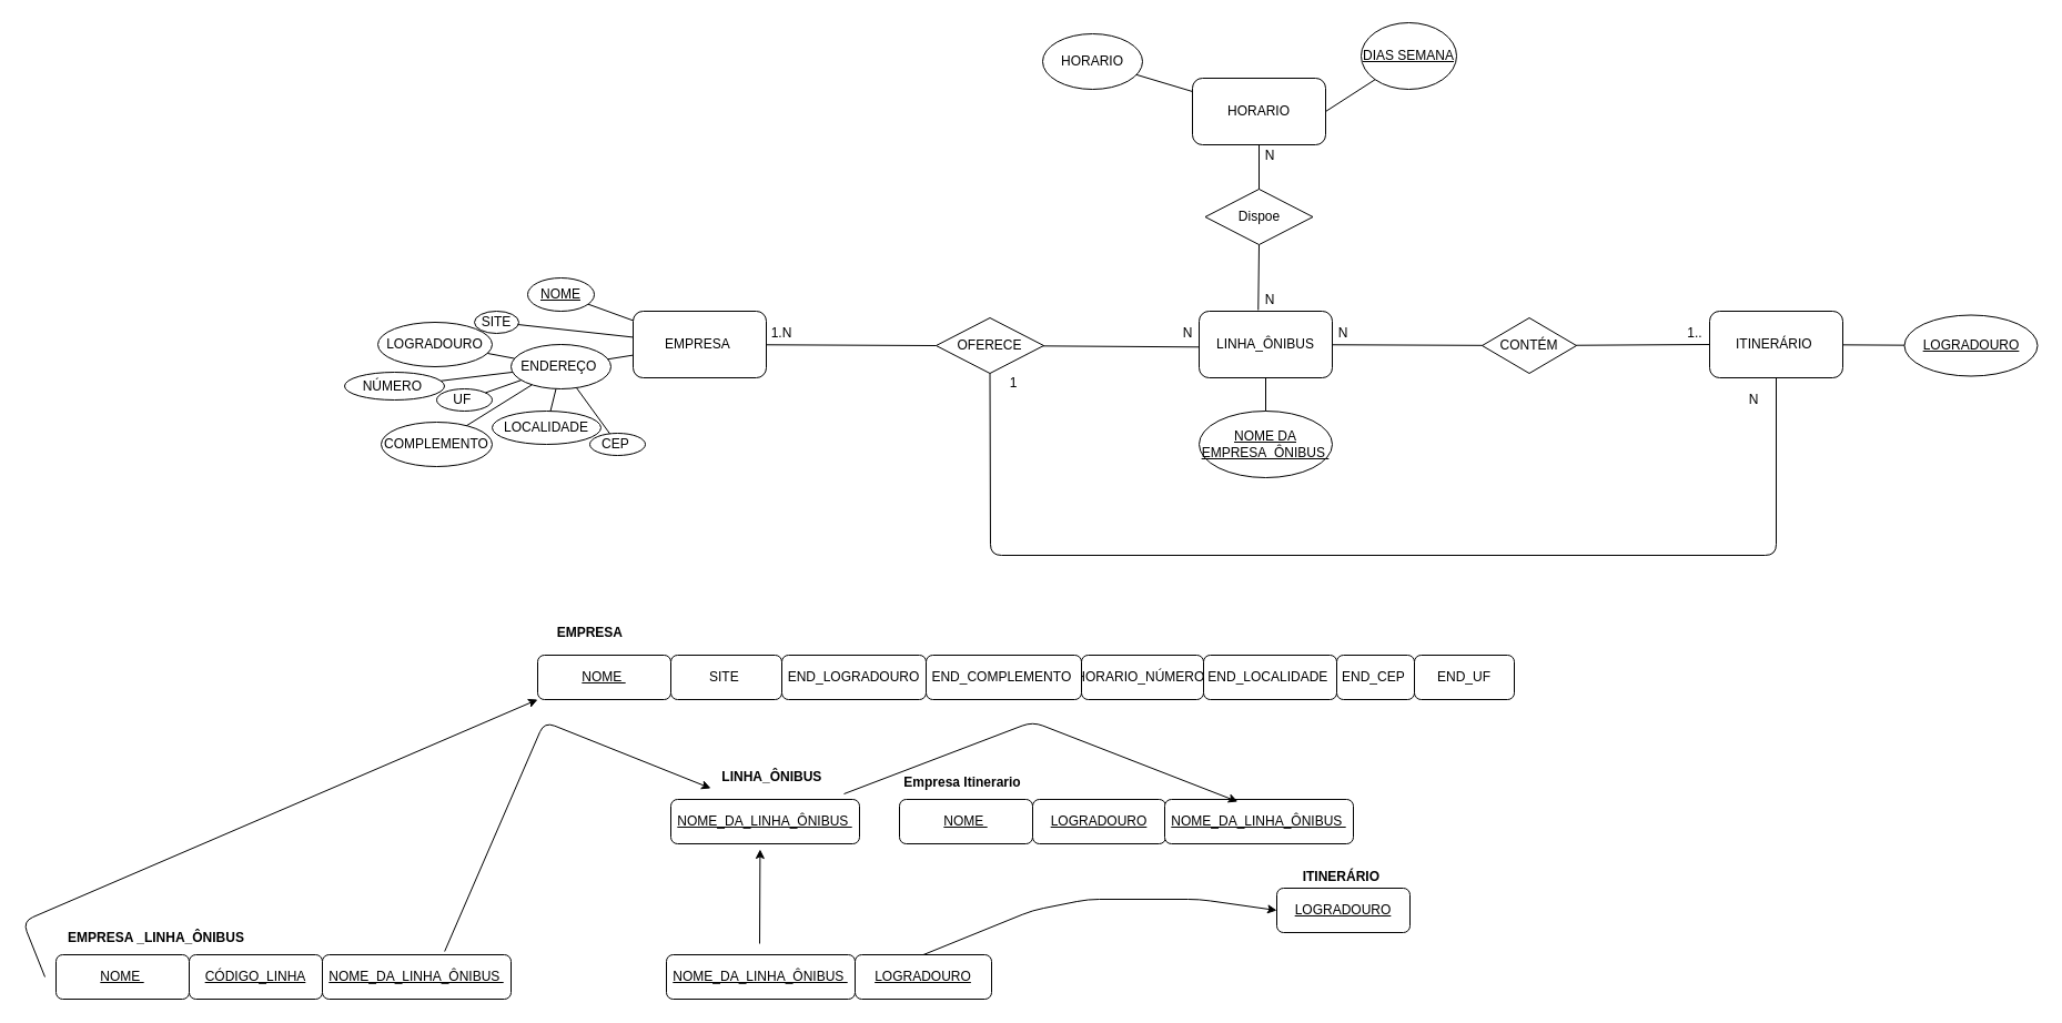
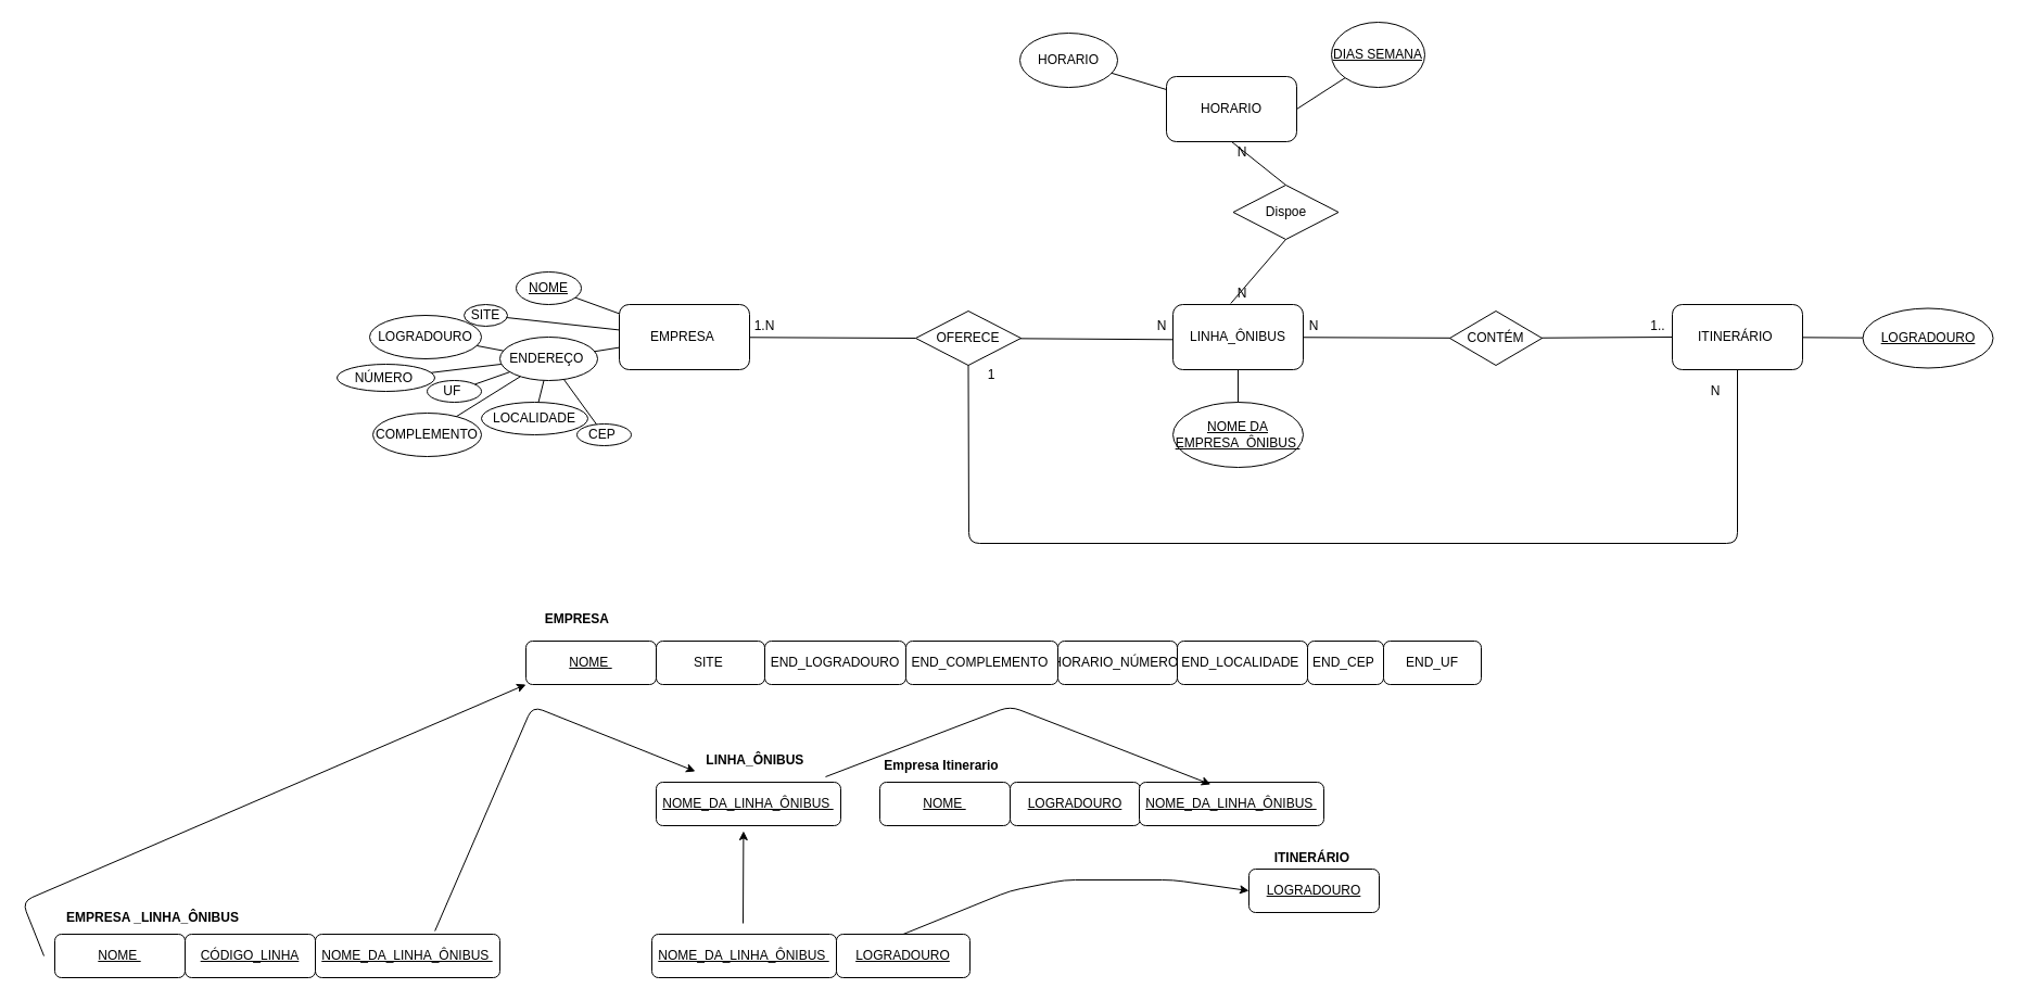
  <mxCell id="0" />
  <mxCell id="1" parent="0" />
  <mxCell id="2" value="ITINERÁRIO&amp;nbsp;" style="rounded=1;whiteSpace=wrap;html=1;" parent="1" vertex="1"><mxGeometry x="1540" y="280" width="120" height="60" as="geometry" /></mxCell>
  <mxCell id="3" value="LINHA_ÔNIBUS" style="rounded=1;whiteSpace=wrap;html=1;" parent="1" vertex="1"><mxGeometry x="1080" y="280" width="120" height="60" as="geometry" /></mxCell>
  <mxCell id="4" value="EMPRESA&amp;nbsp;" style="rounded=1;whiteSpace=wrap;html=1;" parent="1" vertex="1"><mxGeometry x="570" y="280" width="120" height="60" as="geometry" /></mxCell>
  <mxCell id="5" value="NÚMERO&amp;nbsp;" style="ellipse;whiteSpace=wrap;html=1;" parent="1" vertex="1"><mxGeometry x="310" y="335" width="90" height="25" as="geometry" /></mxCell>
  <mxCell id="6" value="CEP&amp;nbsp;" style="ellipse;whiteSpace=wrap;html=1;" parent="1" vertex="1"><mxGeometry x="531" y="390" width="50" height="20" as="geometry" /></mxCell>
  <mxCell id="7" value="LOCALIDADE" style="ellipse;whiteSpace=wrap;html=1;" parent="1" vertex="1"><mxGeometry x="443" y="370" width="98" height="30" as="geometry" /></mxCell>
  <mxCell id="8" value="LOGRADOURO" style="ellipse;whiteSpace=wrap;html=1;" parent="1" vertex="1"><mxGeometry x="340" y="290" width="103" height="40" as="geometry" /></mxCell>
  <mxCell id="9" value="COMPLEMENTO" style="ellipse;whiteSpace=wrap;html=1;" parent="1" vertex="1"><mxGeometry x="343" y="380" width="100" height="40" as="geometry" /></mxCell>
  <mxCell id="10" value="UF&amp;nbsp;" style="ellipse;whiteSpace=wrap;html=1;" parent="1" vertex="1"><mxGeometry x="393" y="350" width="50" height="20" as="geometry" /></mxCell>
  <mxCell id="11" value="ENDEREÇO&amp;nbsp;" style="ellipse;whiteSpace=wrap;html=1;" parent="1" vertex="1"><mxGeometry x="460" y="310" width="90" height="40" as="geometry" /></mxCell>
  <mxCell id="12" value="SITE" style="ellipse;whiteSpace=wrap;html=1;" parent="1" vertex="1"><mxGeometry x="427" y="280" width="40" height="20" as="geometry" /></mxCell>
  <mxCell id="13" value="&lt;u&gt;NOME&lt;/u&gt;" style="ellipse;whiteSpace=wrap;html=1;" parent="1" vertex="1"><mxGeometry x="475" y="250" width="60" height="30" as="geometry" /></mxCell>
  <mxCell id="14" value="&lt;u&gt;LOGRADOURO&lt;/u&gt;" style="ellipse;whiteSpace=wrap;html=1;" parent="1" vertex="1"><mxGeometry x="1715.5" y="283.5" width="120" height="55" as="geometry" /></mxCell>
  <mxCell id="15" value="OFERECE" style="rhombus;whiteSpace=wrap;html=1;" parent="1" vertex="1"><mxGeometry x="843" y="286" width="97" height="50" as="geometry" /></mxCell>
  <mxCell id="16" value="CONTÉM" style="rhombus;whiteSpace=wrap;html=1;" parent="1" vertex="1"><mxGeometry x="1335" y="286" width="85" height="50" as="geometry" /></mxCell>
  <mxCell id="17" value="" style="endArrow=none;html=1;" parent="1" source="13" target="4" edge="1"><mxGeometry width="50" height="50" relative="1" as="geometry"><mxPoint x="600" y="240" as="sourcePoint" /><mxPoint x="650" y="190" as="targetPoint" /></mxGeometry></mxCell>
  <mxCell id="18" value="" style="endArrow=none;html=1;" parent="1" source="12" target="4" edge="1"><mxGeometry width="50" height="50" relative="1" as="geometry"><mxPoint x="540" y="298.026" as="sourcePoint" /><mxPoint x="547.87" y="301.969" as="targetPoint" /></mxGeometry></mxCell>
  <mxCell id="19" value="" style="endArrow=none;html=1;" parent="1" source="8" target="11" edge="1"><mxGeometry width="50" height="50" relative="1" as="geometry"><mxPoint x="487.26" y="282.757" as="sourcePoint" /><mxPoint x="456.498" y="321.731" as="targetPoint" /></mxGeometry></mxCell>
  <mxCell id="20" value="" style="endArrow=none;html=1;" parent="1" source="11" target="7" edge="1"><mxGeometry width="50" height="50" relative="1" as="geometry"><mxPoint x="498.584" y="358.742" as="sourcePoint" /><mxPoint x="500" y="382.645" as="targetPoint" /></mxGeometry></mxCell>
  <mxCell id="21" value="" style="endArrow=none;html=1;" parent="1" source="5" target="11" edge="1"><mxGeometry width="50" height="50" relative="1" as="geometry"><mxPoint x="377.26" y="347.347" as="sourcePoint" /><mxPoint x="454.808" y="335.527" as="targetPoint" /></mxGeometry></mxCell>
  <mxCell id="22" value="" style="endArrow=none;html=1;" parent="1" source="11" target="10" edge="1"><mxGeometry width="50" height="50" relative="1" as="geometry"><mxPoint x="461.454" y="345.268" as="sourcePoint" /><mxPoint x="401.169" y="400.002" as="targetPoint" /></mxGeometry></mxCell>
  <mxCell id="23" value="" style="endArrow=none;html=1;" parent="1" source="11" target="6" edge="1"><mxGeometry width="50" height="50" relative="1" as="geometry"><mxPoint x="524.673" y="356.951" as="sourcePoint" /><mxPoint x="504.679" y="400.492" as="targetPoint" /></mxGeometry></mxCell>
  <mxCell id="24" value="" style="endArrow=none;html=1;" parent="1" source="11" target="9" edge="1"><mxGeometry width="50" height="50" relative="1" as="geometry"><mxPoint x="471.053" y="351.686" as="sourcePoint" /><mxPoint x="362.931" y="413.679" as="targetPoint" /></mxGeometry></mxCell>
  <mxCell id="25" value="" style="endArrow=none;html=1;" parent="1" source="4" target="11" edge="1"><mxGeometry width="50" height="50" relative="1" as="geometry"><mxPoint x="563.524" y="306.895" as="sourcePoint" /><mxPoint x="554.878" y="322.403" as="targetPoint" /></mxGeometry></mxCell>
  <mxCell id="26" value="&lt;u&gt;NOME DA EMPRESA&amp;nbsp; ÔNIBUS&amp;nbsp;&lt;/u&gt;" style="ellipse;whiteSpace=wrap;html=1;" parent="1" vertex="1"><mxGeometry x="1080" y="370" width="120" height="60" as="geometry" /></mxCell>
  <mxCell id="27" value="" style="endArrow=none;html=1;" parent="1" source="3" target="26" edge="1"><mxGeometry width="50" height="50" relative="1" as="geometry"><mxPoint x="1131" y="373.86" as="sourcePoint" /><mxPoint x="1161.896" y="369.998" as="targetPoint" /></mxGeometry></mxCell>
  <mxCell id="28" value="" style="endArrow=none;html=1;" parent="1" source="2" target="14" edge="1"><mxGeometry width="50" height="50" relative="1" as="geometry"><mxPoint x="1670" y="320" as="sourcePoint" /><mxPoint x="1770.795" y="326.612" as="targetPoint" /></mxGeometry></mxCell>
  <mxCell id="29" value="" style="endArrow=none;html=1;entryX=0;entryY=0.5;entryDx=0;entryDy=0;" parent="1" source="4" target="15" edge="1"><mxGeometry width="50" height="50" relative="1" as="geometry"><mxPoint x="780" y="385" as="sourcePoint" /><mxPoint x="830" y="335" as="targetPoint" /></mxGeometry></mxCell>
  <mxCell id="30" value="" style="endArrow=none;html=1;" parent="1" source="15" edge="1"><mxGeometry width="50" height="50" relative="1" as="geometry"><mxPoint x="940" y="313" as="sourcePoint" /><mxPoint x="1080" y="312.3" as="targetPoint" /></mxGeometry></mxCell>
  <mxCell id="31" value="" style="endArrow=none;html=1;" parent="1" source="3" target="16" edge="1"><mxGeometry width="50" height="50" relative="1" as="geometry"><mxPoint x="1200" y="309.51" as="sourcePoint" /><mxPoint x="1340.64" y="310.48" as="targetPoint" /></mxGeometry></mxCell>
  <mxCell id="32" value="" style="endArrow=none;html=1;entryX=0;entryY=0.5;entryDx=0;entryDy=0;" parent="1" source="16" target="2" edge="1"><mxGeometry width="50" height="50" relative="1" as="geometry"><mxPoint x="1430" y="310" as="sourcePoint" /><mxPoint x="1540.002" y="311.282" as="targetPoint" /></mxGeometry></mxCell>
  <mxCell id="33" value="1.N" style="text;html=1;strokeColor=none;fillColor=none;align=center;verticalAlign=middle;whiteSpace=wrap;rounded=0;" parent="1" vertex="1"><mxGeometry x="684" y="290" width="40" height="20" as="geometry" /></mxCell>
  <mxCell id="34" value="1.." style="text;html=1;strokeColor=none;fillColor=none;align=center;verticalAlign=middle;whiteSpace=wrap;rounded=0;" parent="1" vertex="1"><mxGeometry x="1507" y="290" width="40" height="20" as="geometry" /></mxCell>
  <mxCell id="35" value="N" style="text;html=1;strokeColor=none;fillColor=none;align=center;verticalAlign=middle;whiteSpace=wrap;rounded=0;" parent="1" vertex="1"><mxGeometry x="1050" y="290" width="40" height="20" as="geometry" /></mxCell>
  <mxCell id="36" value="N" style="text;html=1;strokeColor=none;fillColor=none;align=center;verticalAlign=middle;whiteSpace=wrap;rounded=0;" parent="1" vertex="1"><mxGeometry x="1190" y="290" width="40" height="20" as="geometry" /></mxCell>
  <mxCell id="37" value="HORARIO_NÚMERO&amp;nbsp;" style="rounded=1;whiteSpace=wrap;html=1;" parent="1" vertex="1"><mxGeometry x="974" y="590" width="110" height="40" as="geometry" /></mxCell>
  <mxCell id="38" value="END_LOGRADOURO" style="rounded=1;whiteSpace=wrap;html=1;" parent="1" vertex="1"><mxGeometry x="704" y="590" width="130" height="40" as="geometry" /></mxCell>
  <mxCell id="39" value="SITE&amp;nbsp;" style="rounded=1;whiteSpace=wrap;html=1;" parent="1" vertex="1"><mxGeometry x="604" y="590" width="100" height="40" as="geometry" /></mxCell>
  <mxCell id="40" value="&lt;u&gt;NOME&amp;nbsp;&lt;/u&gt;" style="rounded=1;whiteSpace=wrap;html=1;" parent="1" vertex="1"><mxGeometry x="484" y="590" width="120" height="40" as="geometry" /></mxCell>
  <mxCell id="41" value="END_LOCALIDADE&amp;nbsp;" style="rounded=1;whiteSpace=wrap;html=1;" parent="1" vertex="1"><mxGeometry x="1084" y="590" width="120" height="40" as="geometry" /></mxCell>
  <mxCell id="42" value="END_CEP&amp;nbsp;" style="rounded=1;whiteSpace=wrap;html=1;" parent="1" vertex="1"><mxGeometry x="1204" y="590" width="70" height="40" as="geometry" /></mxCell>
  <mxCell id="43" value="END_UF" style="rounded=1;whiteSpace=wrap;html=1;" parent="1" vertex="1"><mxGeometry x="1274" y="590" width="90" height="40" as="geometry" /></mxCell>
  <mxCell id="44" value="END_COMPLEMENTO&amp;nbsp;" style="rounded=1;whiteSpace=wrap;html=1;" parent="1" vertex="1"><mxGeometry x="834" y="590" width="140" height="40" as="geometry" /></mxCell>
  <mxCell id="45" value="&lt;b&gt;EMPRESA&amp;nbsp;&lt;/b&gt;" style="text;html=1;strokeColor=none;fillColor=none;align=center;verticalAlign=middle;whiteSpace=wrap;rounded=0;" parent="1" vertex="1"><mxGeometry x="460" y="560" width="146" height="20" as="geometry" /></mxCell>
  <mxCell id="46" value="&lt;u&gt;NOME_DA_LINHA_ÔNIBUS&amp;nbsp;&lt;/u&gt;" style="rounded=1;whiteSpace=wrap;html=1;" parent="1" vertex="1"><mxGeometry x="604" y="720" width="170" height="40" as="geometry" /></mxCell>
  <mxCell id="47" value="&lt;b&gt;LINHA_ÔNIBUS&amp;nbsp;&lt;/b&gt;" style="text;html=1;strokeColor=none;fillColor=none;align=center;verticalAlign=middle;whiteSpace=wrap;rounded=0;" parent="1" vertex="1"><mxGeometry x="624" y="675" width="146" height="50" as="geometry" /></mxCell>
  <mxCell id="48" value="&lt;u&gt;LOGRADOURO&lt;/u&gt;" style="rounded=1;whiteSpace=wrap;html=1;" parent="1" vertex="1"><mxGeometry x="1150" y="800" width="120" height="40" as="geometry" /></mxCell>
  <mxCell id="49" value="&lt;b&gt;ITINERÁRIO&amp;nbsp;&lt;/b&gt;" style="text;html=1;strokeColor=none;fillColor=none;align=center;verticalAlign=middle;whiteSpace=wrap;rounded=0;" parent="1" vertex="1"><mxGeometry x="1137" y="770" width="146" height="40" as="geometry" /></mxCell>
  <mxCell id="50" value="&lt;u&gt;LOGRADOURO&lt;/u&gt;" style="rounded=1;whiteSpace=wrap;html=1;" parent="1" vertex="1"><mxGeometry x="770" y="860" width="123" height="40" as="geometry" /></mxCell>
  <mxCell id="51" value="&lt;u&gt;NOME_DA_LINHA_ÔNIBUS&amp;nbsp;&lt;/u&gt;" style="rounded=1;whiteSpace=wrap;html=1;" parent="1" vertex="1"><mxGeometry x="600" y="860" width="170" height="40" as="geometry" /></mxCell>
  <mxCell id="52" value="&lt;u&gt;NOME&amp;nbsp;&lt;/u&gt;" style="rounded=1;whiteSpace=wrap;html=1;" parent="1" vertex="1"><mxGeometry x="50" y="860" width="120" height="40" as="geometry" /></mxCell>
  <mxCell id="53" value="&lt;b&gt;EMPRESA _LINHA_ÔNIBUS&lt;/b&gt;" style="text;html=1;strokeColor=none;fillColor=none;align=center;verticalAlign=middle;whiteSpace=wrap;rounded=0;" parent="1" vertex="1"><mxGeometry x="46" y="820" width="189" height="50" as="geometry" /></mxCell>
  <mxCell id="54" value="&lt;u&gt;NOME_DA_LINHA_ÔNIBUS&amp;nbsp;&lt;/u&gt;" style="rounded=1;whiteSpace=wrap;html=1;" parent="1" vertex="1"><mxGeometry x="290" y="860" width="170" height="40" as="geometry" /></mxCell>
  <mxCell id="55" value="&lt;u&gt;CÓDIGO_LINHA&lt;/u&gt;" style="rounded=1;whiteSpace=wrap;html=1;" parent="1" vertex="1"><mxGeometry x="170" y="860" width="120" height="40" as="geometry" /></mxCell>
  <mxCell id="56" value="" style="endArrow=classic;html=1;entryX=0;entryY=1;entryDx=0;entryDy=0;" parent="1" target="40" edge="1"><mxGeometry width="50" height="50" relative="1" as="geometry"><mxPoint x="40" y="880" as="sourcePoint" /><mxPoint x="418" y="760" as="targetPoint" /><Array as="points"><mxPoint x="20" y="830" /></Array></mxGeometry></mxCell>
  <mxCell id="57" value="" style="endArrow=classic;html=1;" parent="1" edge="1"><mxGeometry width="50" height="50" relative="1" as="geometry"><mxPoint x="684" y="850" as="sourcePoint" /><mxPoint x="684.41" y="765" as="targetPoint" /></mxGeometry></mxCell>
  <mxCell id="58" value="" style="endArrow=classic;html=1;exitX=0.648;exitY=-0.075;exitDx=0;exitDy=0;exitPerimeter=0;" parent="1" source="54" edge="1"><mxGeometry width="50" height="50" relative="1" as="geometry"><mxPoint x="429.357" y="836" as="sourcePoint" /><mxPoint x="640" y="710" as="targetPoint" /><Array as="points"><mxPoint x="490" y="650" /></Array></mxGeometry></mxCell>
  <mxCell id="59" value="HORARIO" style="rounded=1;whiteSpace=wrap;html=1;" vertex="1" parent="1"><mxGeometry x="1074" y="70" width="120" height="60" as="geometry" /></mxCell>
  <mxCell id="60" value="HORARIO" style="ellipse;whiteSpace=wrap;html=1;" vertex="1" parent="1"><mxGeometry x="939" y="30" width="90" height="50" as="geometry" /></mxCell>
  <mxCell id="61" value="" style="endArrow=none;html=1;" edge="1" parent="1" source="59" target="60"><mxGeometry width="50" height="50" relative="1" as="geometry"><mxPoint x="1169" y="48.978" as="sourcePoint" /><mxPoint x="1193.849" y="55.003" as="targetPoint" /></mxGeometry></mxCell>
  <mxCell id="62" value="&lt;u&gt;DIAS SEMANA&lt;/u&gt;" style="ellipse;whiteSpace=wrap;html=1;" vertex="1" parent="1"><mxGeometry x="1226" y="20" width="86" height="60" as="geometry" /></mxCell>
  <mxCell id="63" value="" style="endArrow=none;html=1;exitX=0;exitY=1;exitDx=0;exitDy=0;entryX=1;entryY=0.5;entryDx=0;entryDy=0;" edge="1" parent="1" source="62" target="59"><mxGeometry width="50" height="50" relative="1" as="geometry"><mxPoint x="1223.163" y="80" as="sourcePoint" /><mxPoint x="1217" y="120" as="targetPoint" /></mxGeometry></mxCell>
- <mxCell id="64" value="Dispoe" style="rhombus;whiteSpace=wrap;html=1;" vertex="1" parent="1"><mxGeometry x="1085.5" y="170" width="97" height="50" as="geometry" /></mxCell>
+ <mxCell id="64" value="Dispoe" style="rhombus;whiteSpace=wrap;html=1;" vertex="1" parent="1"><mxGeometry x="1135.5" y="170" width="97" height="50" as="geometry" /></mxCell>
  <mxCell id="65" value="" style="endArrow=none;html=1;entryX=0.5;entryY=1;entryDx=0;entryDy=0;exitX=0.5;exitY=0;exitDx=0;exitDy=0;" edge="1" parent="1" source="64" target="59"><mxGeometry width="50" height="50" relative="1" as="geometry"><mxPoint x="1044" y="175.12" as="sourcePoint" /><mxPoint x="993.596" y="159.999" as="targetPoint" /></mxGeometry></mxCell>
  <mxCell id="66" value="" style="endArrow=none;html=1;entryX=0.5;entryY=1;entryDx=0;entryDy=0;exitX=0.444;exitY=-0.017;exitDx=0;exitDy=0;exitPerimeter=0;" edge="1" parent="1" source="3" target="64"><mxGeometry width="50" height="50" relative="1" as="geometry"><mxPoint x="1150.2" y="257.56" as="sourcePoint" /><mxPoint x="1099.796" y="242.439" as="targetPoint" /></mxGeometry></mxCell>
  <mxCell id="67" value="N" style="text;html=1;strokeColor=none;fillColor=none;align=center;verticalAlign=middle;whiteSpace=wrap;rounded=0;" vertex="1" parent="1"><mxGeometry x="1124" y="130" width="40" height="20" as="geometry" /></mxCell>
  <mxCell id="68" value="N" style="text;html=1;strokeColor=none;fillColor=none;align=center;verticalAlign=middle;whiteSpace=wrap;rounded=0;" vertex="1" parent="1"><mxGeometry x="1124" y="260" width="40" height="20" as="geometry" /></mxCell>
  <mxCell id="69" value="" style="endArrow=none;html=1;exitX=0.5;exitY=1;exitDx=0;exitDy=0;entryX=0.5;entryY=1;entryDx=0;entryDy=0;" edge="1" parent="1" source="2" target="15"><mxGeometry width="50" height="50" relative="1" as="geometry"><mxPoint x="1590" y="511" as="sourcePoint" /><mxPoint x="900" y="511" as="targetPoint" /><Array as="points"><mxPoint x="1600" y="500" /><mxPoint x="892" y="500" /></Array></mxGeometry></mxCell>
  <mxCell id="70" value="1" style="text;html=1;strokeColor=none;fillColor=none;align=center;verticalAlign=middle;whiteSpace=wrap;rounded=0;" vertex="1" parent="1"><mxGeometry x="893" y="335" width="40" height="20" as="geometry" /></mxCell>
  <mxCell id="71" value="N" style="text;html=1;strokeColor=none;fillColor=none;align=center;verticalAlign=middle;whiteSpace=wrap;rounded=0;" vertex="1" parent="1"><mxGeometry x="1560" y="350" width="40" height="20" as="geometry" /></mxCell>
  <mxCell id="72" value="" style="endArrow=classic;html=1;exitX=0.5;exitY=0;exitDx=0;exitDy=0;entryX=0;entryY=0.5;entryDx=0;entryDy=0;" edge="1" parent="1" source="50" target="48"><mxGeometry width="50" height="50" relative="1" as="geometry"><mxPoint x="694" y="860" as="sourcePoint" /><mxPoint x="1150" y="750" as="targetPoint" /><Array as="points"><mxPoint x="930" y="820" /><mxPoint x="980" y="810" /><mxPoint x="1080" y="810" /></Array></mxGeometry></mxCell>
  <mxCell id="73" value="&lt;u&gt;NOME&amp;nbsp;&lt;/u&gt;" style="rounded=1;whiteSpace=wrap;html=1;" vertex="1" parent="1"><mxGeometry x="810" y="720" width="120" height="40" as="geometry" /></mxCell>
  <mxCell id="74" value="&lt;b&gt;Empresa Itinerario&lt;/b&gt;" style="text;html=1;strokeColor=none;fillColor=none;align=center;verticalAlign=middle;whiteSpace=wrap;rounded=0;" vertex="1" parent="1"><mxGeometry x="794" y="685" width="146" height="40" as="geometry" /></mxCell>
  <mxCell id="75" value="&lt;u&gt;LOGRADOURO&lt;/u&gt;" style="rounded=1;whiteSpace=wrap;html=1;" vertex="1" parent="1"><mxGeometry x="930" y="720" width="120" height="40" as="geometry" /></mxCell>
  <mxCell id="76" value="&lt;u&gt;NOME_DA_LINHA_ÔNIBUS&amp;nbsp;&lt;/u&gt;" style="rounded=1;whiteSpace=wrap;html=1;" vertex="1" parent="1"><mxGeometry x="1049" y="720" width="170" height="40" as="geometry" /></mxCell>
  <mxCell id="77" value="" style="endArrow=classic;html=1;entryX=0.387;entryY=0.05;entryDx=0;entryDy=0;entryPerimeter=0;" edge="1" parent="1" target="76"><mxGeometry width="50" height="50" relative="1" as="geometry"><mxPoint x="760" y="715" as="sourcePoint" /><mxPoint x="870" y="650" as="targetPoint" /><Array as="points"><mxPoint x="930" y="650" /></Array></mxGeometry></mxCell>
